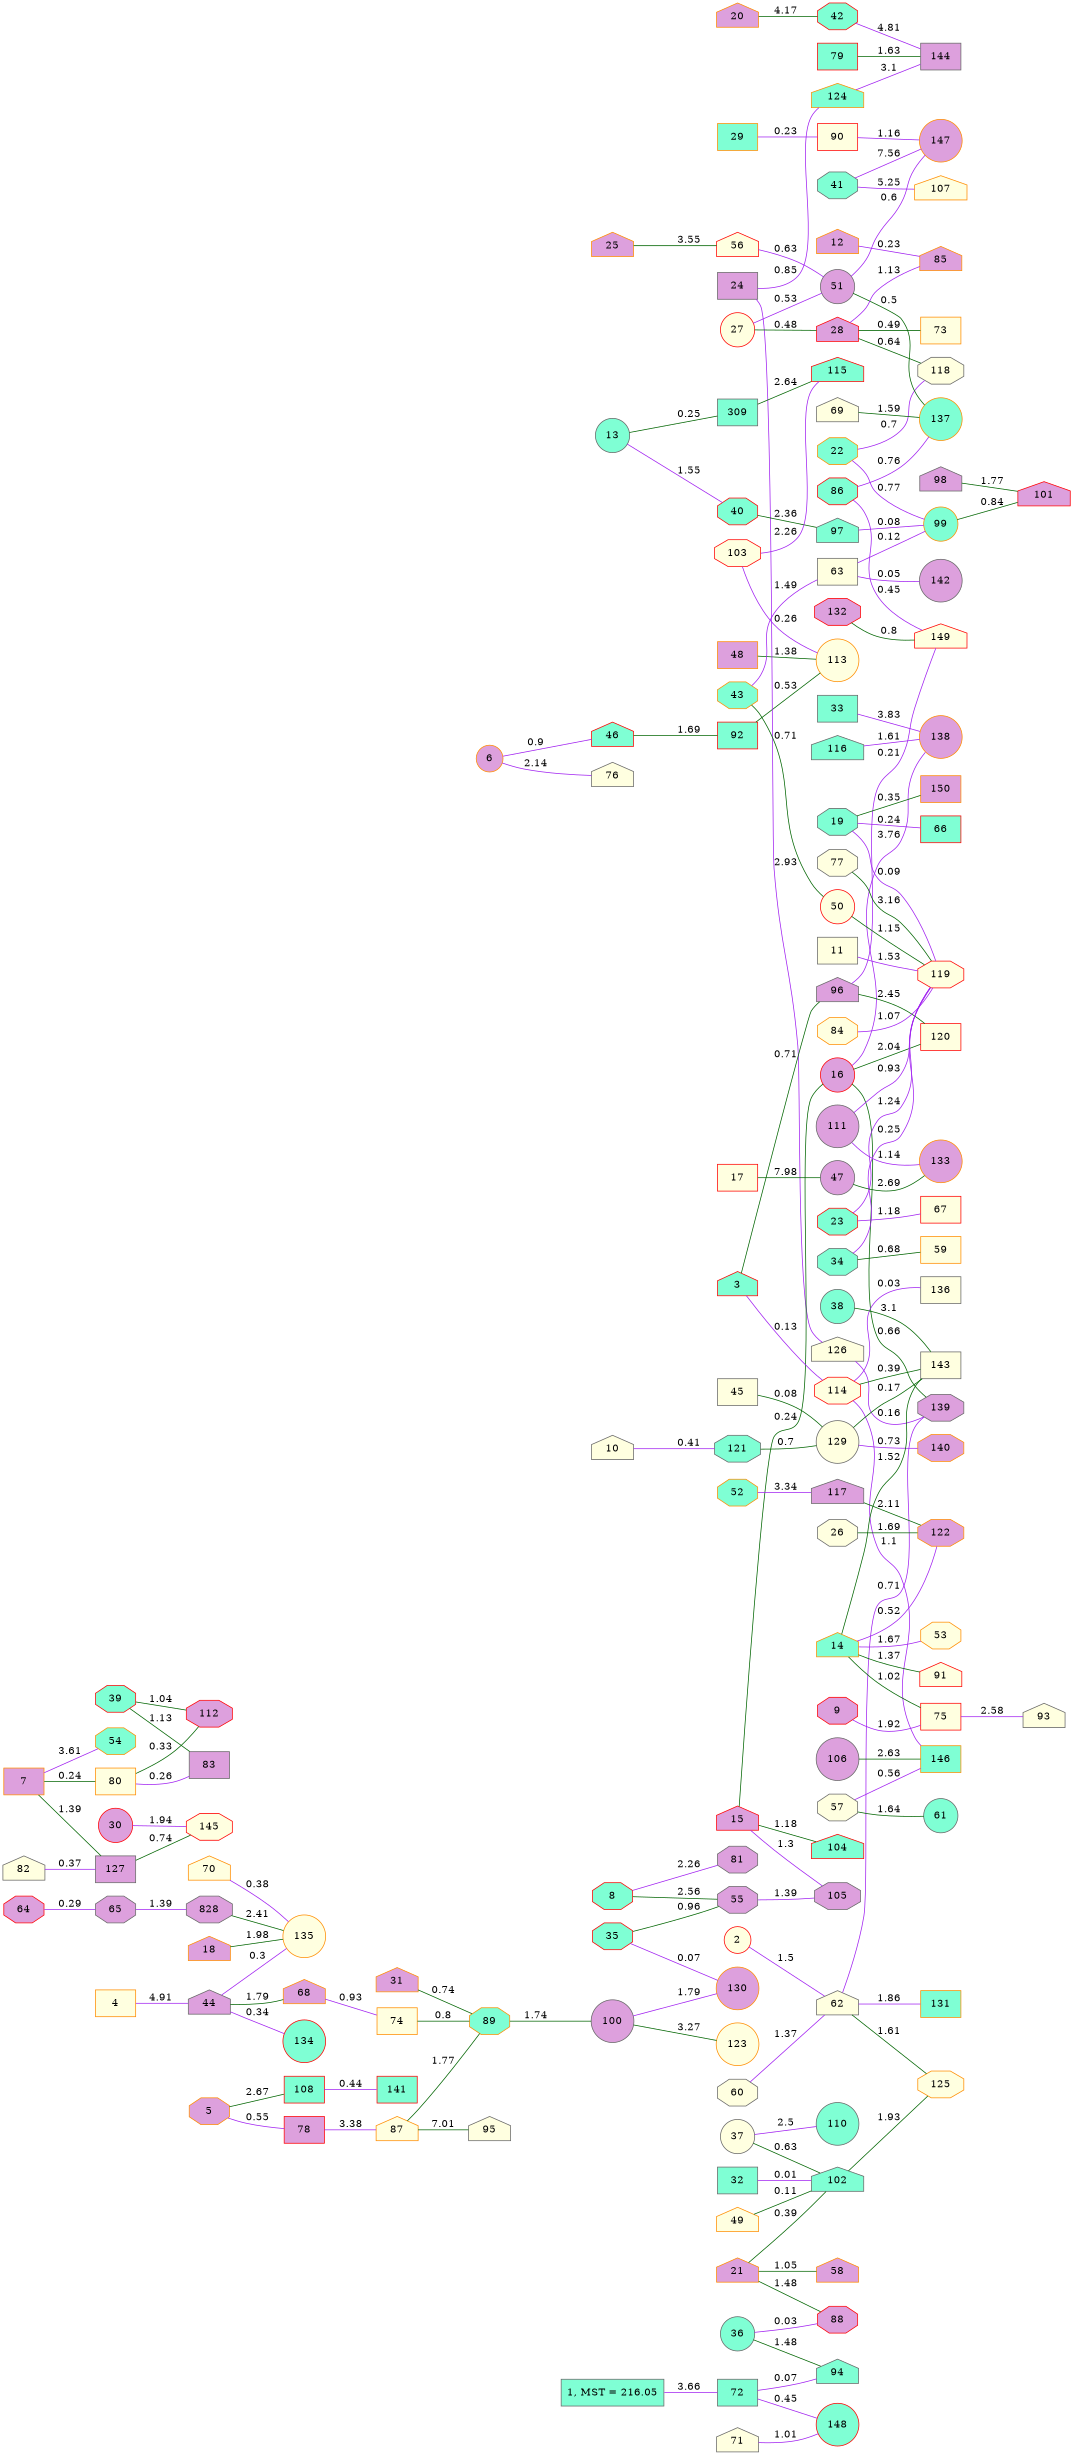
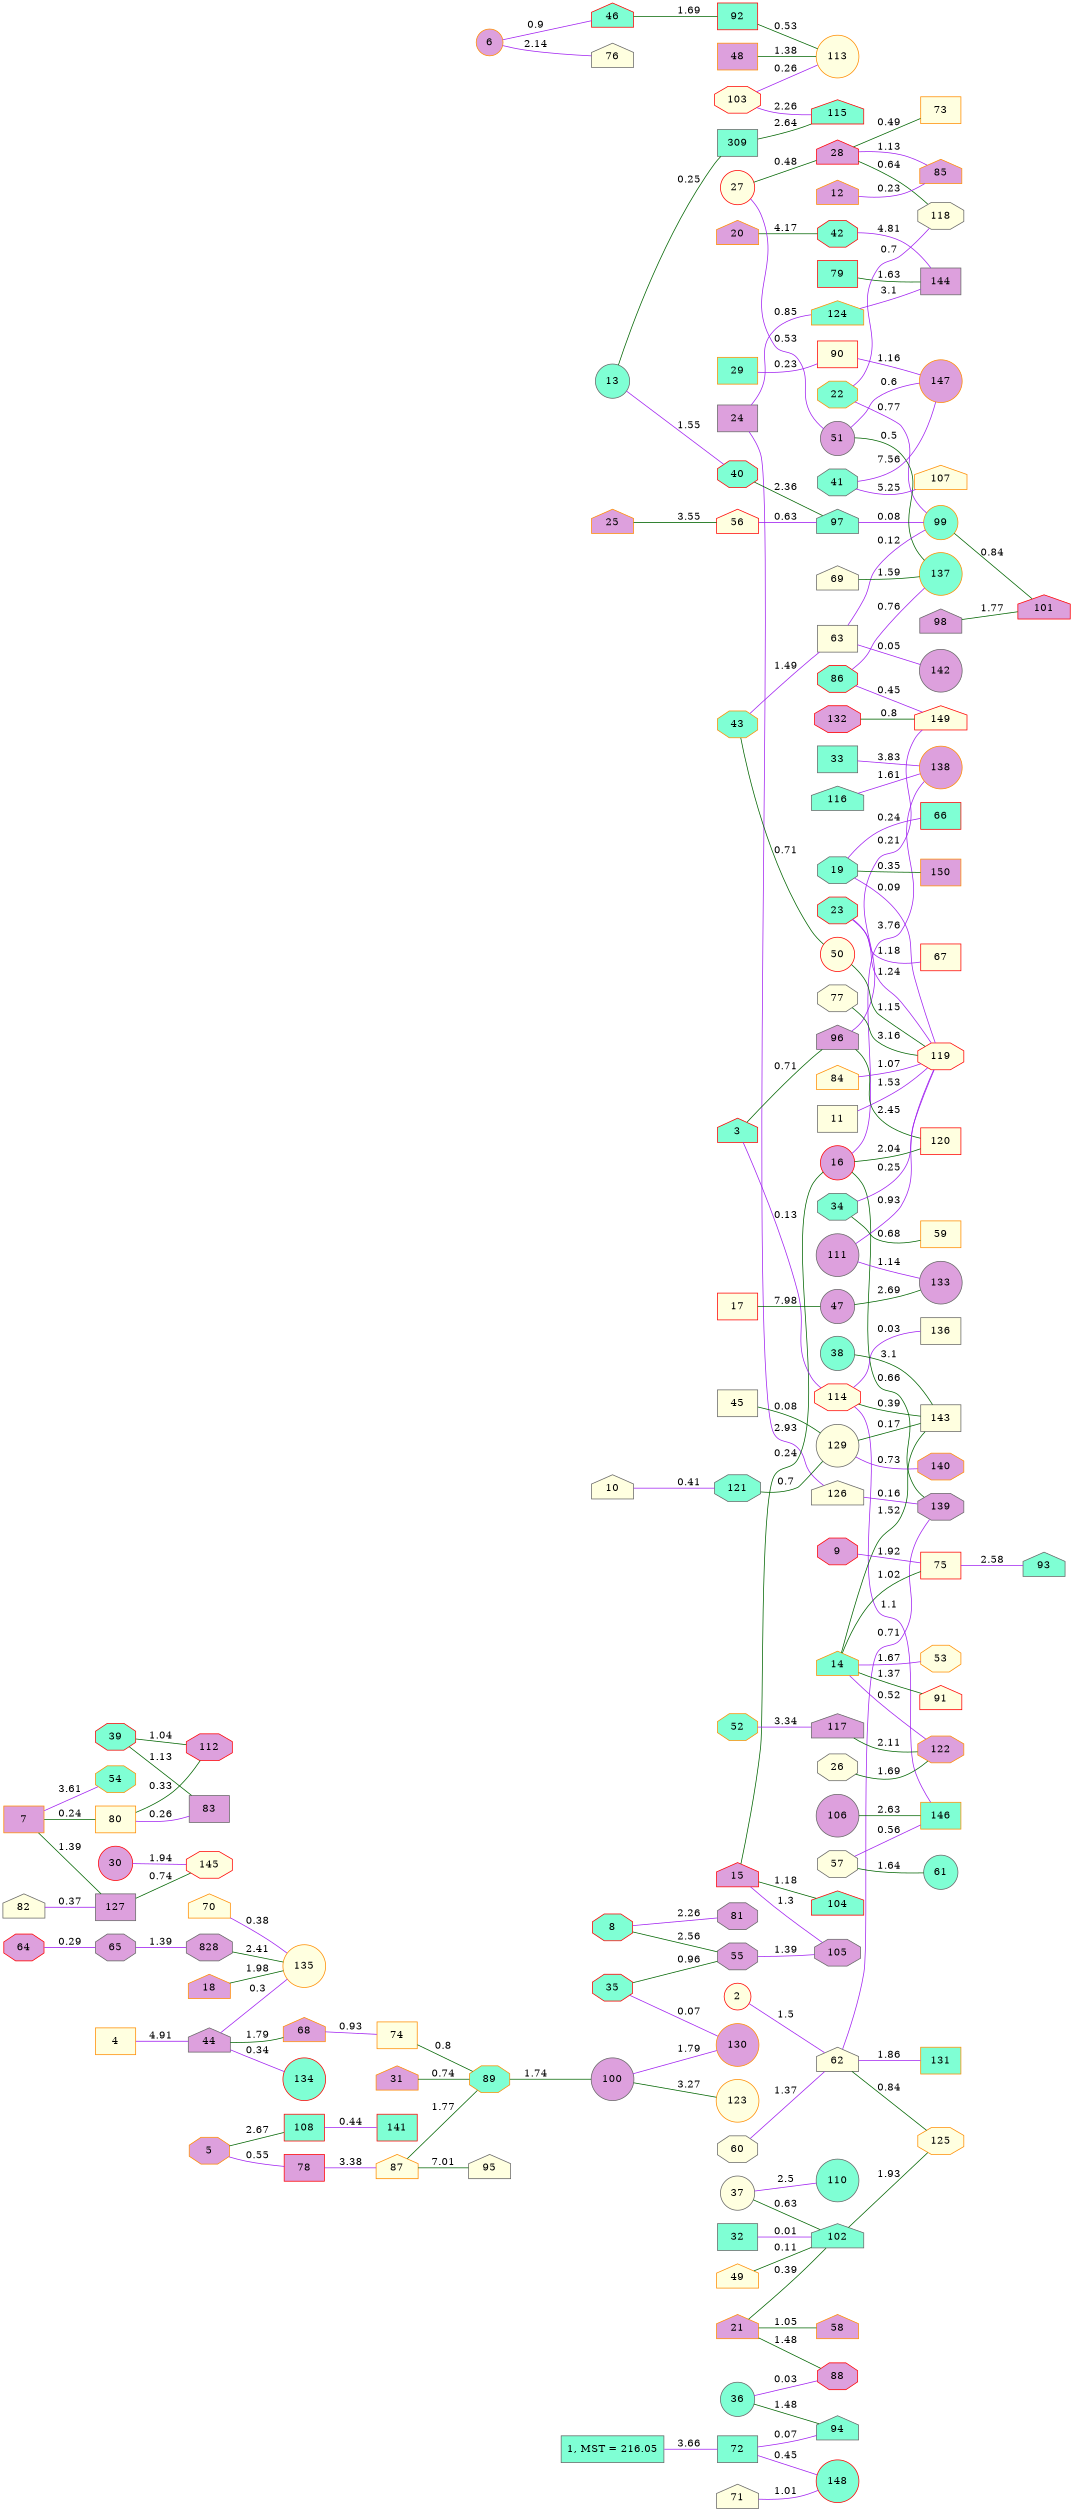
  graph {
    rankdir=LR
    node [color=gray40 fillcolor=lightyellow shape=house style=filled]
    edge [color=purple]
    32 [fillcolor=aquamarine shape=box]
    102 [fillcolor=aquamarine]
    125 [color=darkorange shape=octagon]
    36 [fillcolor=aquamarine shape=circle]
    94 [fillcolor=aquamarine]
    88 [color=red fillcolor=plum shape=octagon]
    49 [color=darkorange]
    21 [color=darkorange fillcolor=plum]
    58 [color=darkorange fillcolor=plum]
    148 [color=red fillcolor=aquamarine shape=circle]
    71
    n12 [fillcolor=aquamarine label="1, MST = 216.05" shape=box]
    72 [fillcolor=aquamarine shape=box]
    6 [color=darkorange fillcolor=plum shape=circle]
    76
    46 [color=red fillcolor=aquamarine]
    92 [color=red fillcolor=aquamarine shape=box]
    37 [shape=circle]
    110 [fillcolor=aquamarine shape=circle]
    48 [color=darkorange fillcolor=plum shape=box]
    113 [color=darkorange shape=circle]
    60 [shape=octagon]
    62
    139 [fillcolor=plum shape=octagon]
    131 [color=darkorange fillcolor=aquamarine shape=box]
    79 [color=red fillcolor=aquamarine shape=box]
    144 [fillcolor=plum shape=box]
    2 [color=red shape=circle]
    24 [fillcolor=plum shape=box]
    126
    124 [color=darkorange fillcolor=aquamarine]
    16 [color=red fillcolor=plum shape=circle]
    138 [color=darkorange fillcolor=plum shape=circle]
    120 [color=red shape=box]
    25 [color=darkorange fillcolor=plum]
    56 [color=red]
    97 [fillcolor=aquamarine]
    99 [color=darkorange fillcolor=aquamarine shape=circle]
    33 [fillcolor=aquamarine shape=box]
    15 [color=red fillcolor=plum]
    104 [color=red fillcolor=aquamarine]
    105 [fillcolor=plum shape=octagon]
    116 [fillcolor=aquamarine]
    35 [color=red fillcolor=aquamarine shape=octagon]
    55 [fillcolor=plum shape=octagon]
    130 [color=darkorange fillcolor=plum shape=circle]
    3 [color=red fillcolor=aquamarine]
    96 [fillcolor=plum]
    114 [color=red shape=octagon]
    149 [color=red]
    136 [shape=box]
    143 [shape=box]
    146 [color=darkorange fillcolor=aquamarine shape=box]
    8 [color=red fillcolor=aquamarine shape=octagon]
    81 [fillcolor=plum shape=octagon]
    132 [color=red fillcolor=plum shape=octagon]
    74 [color=darkorange shape=box]
    89 [color=darkorange fillcolor=aquamarine shape=octagon]
    100 [fillcolor=plum shape=circle]
    123 [color=darkorange shape=circle]
    80 [color=darkorange shape=box]
    112 [color=red fillcolor=plum shape=octagon]
    83 [fillcolor=plum shape=box]
    39 [color=red fillcolor=aquamarine shape=octagon]
    44 [fillcolor=plum]
    68 [color=darkorange fillcolor=plum]
    135 [color=darkorange shape=circle]
    134 [color=red fillcolor=aquamarine shape=circle]
    7 [color=darkorange fillcolor=plum shape=box]
    127 [fillcolor=plum shape=box]
    54 [color=darkorange fillcolor=aquamarine shape=octagon]
    145 [color=red shape=octagon]
    87 [color=darkorange]
    95
    31 [color=darkorange fillcolor=plum]
    5 [color=darkorange fillcolor=plum shape=octagon]
    78 [color=red fillcolor=plum shape=box]
    108 [color=red fillcolor=aquamarine shape=box]
    141 [color=red fillcolor=aquamarine shape=box]
    70 [color=darkorange]
    4 [color=darkorange shape=box]
    65 [fillcolor=plum shape=octagon]
    n83 [fillcolor=plum label=828 shape=octagon]
    18 [color=darkorange fillcolor=plum]
    20 [color=darkorange fillcolor=plum]
    42 [color=red fillcolor=aquamarine shape=octagon]
    64 [color=red fillcolor=plum shape=octagon]
    82
    30 [color=red fillcolor=plum shape=circle]
    101 [color=red fillcolor=plum]
    22 [color=darkorange fillcolor=aquamarine shape=octagon]
    118 [shape=octagon]
    27 [color=red shape=circle]
    51 [fillcolor=plum shape=circle]
    28 [color=red fillcolor=plum]
    137 [color=darkorange fillcolor=aquamarine shape=circle]
    147 [color=darkorange fillcolor=plum shape=circle]
    85 [color=darkorange fillcolor=plum]
    73 [color=darkorange shape=box]
    86 [color=red fillcolor=aquamarine shape=octagon]
    121 [fillcolor=aquamarine shape=octagon]
    10
    129 [shape=circle]
    140 [color=darkorange fillcolor=plum shape=octagon]
    12 [color=darkorange fillcolor=plum]
    29 [color=darkorange fillcolor=aquamarine shape=box]
    90 [color=red shape=box]
    38 [fillcolor=aquamarine shape=circle]
    75 [color=red shape=box]
-   93
+   93 [fillcolor=aquamarine]
    14 [color=darkorange fillcolor=aquamarine]
    53 [color=darkorange shape=octagon]
    91 [color=red]
    122 [color=darkorange fillcolor=plum shape=octagon]
    106 [fillcolor=plum shape=circle]
    45 [shape=box]
    41 [fillcolor=aquamarine shape=octagon]
    107 [color=darkorange]
    43 [color=darkorange fillcolor=aquamarine shape=octagon]
    63 [shape=box]
    50 [color=red shape=circle]
    142 [fillcolor=plum shape=circle]
    119 [color=red shape=octagon]
    69
    23 [color=red fillcolor=aquamarine shape=octagon]
    67 [color=red shape=box]
    40 [color=red fillcolor=aquamarine shape=octagon]
    98 [fillcolor=plum]
    19 [fillcolor=aquamarine shape=octagon]
    150 [color=darkorange fillcolor=plum shape=box]
    66 [color=red fillcolor=aquamarine shape=box]
    57 [shape=octagon]
    61 [fillcolor=aquamarine shape=circle]
    26 [shape=octagon]
    52 [color=darkorange fillcolor=aquamarine shape=octagon]
    117 [fillcolor=plum]
    111 [fillcolor=plum shape=circle]
-   133 [color=darkorange fillcolor=plum shape=circle]
+   133 [fillcolor=plum shape=circle]
    34 [fillcolor=aquamarine shape=octagon]
    59 [color=darkorange shape=box]
    11 [shape=box]
    77 [shape=octagon]
-   84 [color=darkorange shape=octagon]
+   84 [color=darkorange]
    13 [fillcolor=aquamarine shape=circle]
    n145 [fillcolor=aquamarine label=309 shape=box]
    115 [color=red fillcolor=aquamarine]
    47 [fillcolor=plum shape=circle]
    9 [color=red fillcolor=plum shape=octagon]
    103 [color=red shape=octagon]
    17 [color=red shape=box]
    32 -- 102 [label=0.01]
    102 -- 125 [color=darkgreen label=1.93]
    36 -- 94 [color=darkgreen label=1.48]
    36 -- 88 [label=0.03]
    49 -- 102 [color=darkgreen label=0.11]
    21 -- 102 [color=darkgreen label=0.39]
    21 -- 88 [color=darkgreen label=1.48]
    21 -- 58 [color=darkgreen label=1.05]
    71 -- 148 [label=1.01]
    n12 -- 72 [label=3.66]
    72 -- 94 [label=0.07]
    72 -- 148 [label=0.45]
    6 -- 76 [label=2.14]
    6 -- 46 [label=0.9]
    46 -- 92 [color=darkgreen label=1.69]
    92 -- 113 [color=darkgreen label=0.53]
    37 -- 102 [color=darkgreen label=0.63]
    37 -- 110 [label=2.5]
    48 -- 113 [color=darkgreen label=1.38]
    60 -- 62 [label=1.37]
-   62 -- 125 [color=darkgreen label=1.61]
+   62 -- 125 [color=darkgreen label=0.84]
    62 -- 139 [label=0.71]
    62 -- 131 [label=1.86]
    79 -- 144 [color=darkgreen label=1.63]
    2 -- 62 [label=1.5]
    24 -- 126 [label=2.93]
    24 -- 124 [label=0.85]
    126 -- 139 [label=0.16]
    124 -- 144 [label=3.1]
    16 -- 139 [color=darkgreen label=0.66]
    16 -- 138 [label=3.76]
    16 -- 120 [color=darkgreen label=2.04]
    25 -- 56 [color=darkgreen label=3.55]
-   56 -- 51 [label=0.63]
+   56 -- 97 [label=0.63]
    97 -- 99 [label=0.08]
    99 -- 101 [color=darkgreen label=0.84]
    33 -- 138 [label=3.83]
    15 -- 16 [color=darkgreen label=0.24]
    15 -- 104 [color=darkgreen label=1.18]
    15 -- 105 [label=1.3]
    116 -- 138 [label=1.61]
    35 -- 55 [color=darkgreen label=0.96]
    35 -- 130 [label=0.07]
    55 -- 105 [label=1.39]
    3 -- 96 [color=darkgreen label=0.71]
    3 -- 114 [label=0.13]
    96 -- 120 [color=darkgreen label=2.45]
    96 -- 149 [label=0.21]
    114 -- 136 [label=0.03]
    114 -- 143 [color=darkgreen label=0.39]
    114 -- 146 [label=1.1]
    8 -- 55 [color=darkgreen label=2.56]
    8 -- 81 [label=2.26]
    132 -- 149 [color=darkgreen label=0.8]
    74 -- 89 [color=darkgreen label=0.8]
    89 -- 100 [color=darkgreen label=1.74]
    100 -- 130 [label=1.79]
    100 -- 123 [color=darkgreen label=3.27]
    80 -- 112 [color=darkgreen label=0.33]
    80 -- 83 [label=0.26]
    39 -- 112 [color=darkgreen label=1.04]
    39 -- 83 [color=darkgreen label=1.13]
    44 -- 68 [color=darkgreen label=1.79]
    44 -- 135 [label=0.3]
    44 -- 134 [label=0.34]
    68 -- 74 [label=0.93]
    7 -- 80 [color=darkgreen label=0.24]
    7 -- 127 [color=darkgreen label=1.39]
    7 -- 54 [label=3.61]
    127 -- 145 [color=darkgreen label=0.74]
    87 -- 89 [color=darkgreen label=1.77]
    87 -- 95 [color=darkgreen label=7.01]
    31 -- 89 [color=darkgreen label=0.74]
    5 -- 78 [label=0.55]
    5 -- 108 [color=darkgreen label=2.67]
    78 -- 87 [label=3.38]
    108 -- 141 [label=0.44]
    70 -- 135 [label=0.38]
    4 -- 44 [label=4.91]
    65 -- n83 [label=1.39]
    n83 -- 135 [color=darkgreen label=2.41]
    18 -- 135 [color=darkgreen label=1.98]
    20 -- 42 [color=darkgreen label=4.17]
    42 -- 144 [label=4.81]
    64 -- 65 [label=0.29]
    82 -- 127 [label=0.37]
    30 -- 145 [label=1.94]
    22 -- 99 [label=0.77]
    22 -- 118 [label=0.7]
    27 -- 51 [label=0.53]
    27 -- 28 [color=darkgreen label=0.48]
    51 -- 137 [color=darkgreen label=0.5]
    51 -- 147 [label=0.6]
    28 -- 118 [color=darkgreen label=0.64]
    28 -- 85 [label=1.13]
    28 -- 73 [color=darkgreen label=0.49]
    86 -- 149 [label=0.45]
    86 -- 137 [label=0.76]
    121 -- 129 [color=darkgreen label=0.7]
    10 -- 121 [label=0.41]
    129 -- 143 [color=darkgreen label=0.17]
    129 -- 140 [label=0.73]
    12 -- 85 [label=0.23]
    29 -- 90 [label=0.23]
    90 -- 147 [label=1.16]
    38 -- 143 [color=darkgreen label=3.1]
    75 -- 93 [label=2.58]
    14 -- 143 [color=darkgreen label=1.52]
    14 -- 75 [color=darkgreen label=1.02]
    14 -- 53 [label=1.67]
    14 -- 91 [color=darkgreen label=1.37]
    14 -- 122 [label=0.52]
    106 -- 146 [color=darkgreen label=2.63]
    45 -- 129 [color=darkgreen label=0.08]
    41 -- 147 [label=7.56]
    41 -- 107 [label=5.25]
    43 -- 63 [label=1.49]
    43 -- 50 [color=darkgreen label=0.71]
    63 -- 99 [label=0.12]
    63 -- 142 [label=0.05]
    50 -- 119 [color=darkgreen label=1.15]
    69 -- 137 [color=darkgreen label=1.59]
    23 -- 119 [label=1.24]
    23 -- 67 [label=1.18]
    40 -- 97 [color=darkgreen label=2.36]
    98 -- 101 [color=darkgreen label=1.77]
    19 -- 119 [label=0.09]
    19 -- 150 [color=darkgreen label=0.35]
    19 -- 66 [label=0.24]
    57 -- 146 [label=0.56]
    57 -- 61 [color=darkgreen label=1.64]
    26 -- 122 [color=darkgreen label=1.69]
    52 -- 117 [label=3.34]
    117 -- 122 [color=darkgreen label=2.11]
    111 -- 119 [label=0.93]
    111 -- 133 [label=1.14]
    34 -- 119 [label=0.25]
    34 -- 59 [color=darkgreen label=0.68]
    11 -- 119 [label=1.53]
    77 -- 119 [color=darkgreen label=3.16]
    84 -- 119 [label=1.07]
    13 -- 40 [label=1.55]
    13 -- n145 [color=darkgreen label=0.25]
    n145 -- 115 [color=darkgreen label=2.64]
    47 -- 133 [color=darkgreen label=2.69]
    9 -- 75 [label=1.92]
    103 -- 113 [label=0.26]
    103 -- 115 [label=2.26]
    17 -- 47 [color=darkgreen label=7.98]
  }
